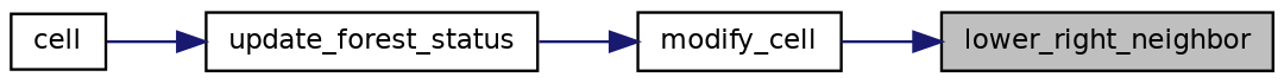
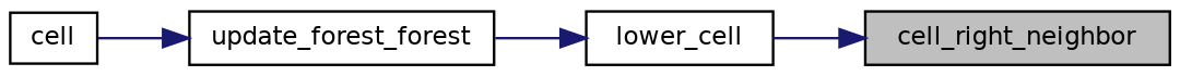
  digraph {
    rankdir=RL
    node [color=black fillcolor=white fontname=Helvetica fontsize=10 shape=record style=filled]
    edge [color=midnightblue dir=back fontname=Helvetica fontsize=10 labelfontname=Helvetica labelfontsize=10 style=solid]
-   n1 [fillcolor=grey75 fontcolor=black height=0.2 label=lower_right_neighbor width=0.4]
-   n2 [height=0.2 label=modify_cell width=0.4]
-   n3 [height=0.2 label=update_forest_status width=0.4]
+   n1 [fillcolor=grey75 fontcolor=black height=0.2 label=cell_right_neighbor width=0.4]
+   n2 [height=0.2 label=lower_cell width=0.4]
+   n3 [height=0.2 label=update_forest_forest width=0.4]
    n4 [height=0.2 label=cell width=0.4]
    n1 -> n2
    n2 -> n3
    n3 -> n4
  }
